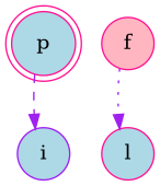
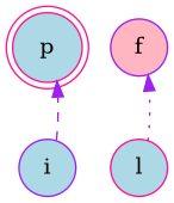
  digraph {
    node [color=deeppink fillcolor=lightblue shape=circle style=filled]
    edge [color=purple]
    p [shape=doublecircle]
-   f [fillcolor=lightpink]
+   f [color=purple fillcolor=lightpink]
    l
    i [color=purple]
-   f -> l [style=dotted]
-   p -> i [style=dashed]
+   l -> f [style=dotted]
+   i -> p [style=dashed]
  }
